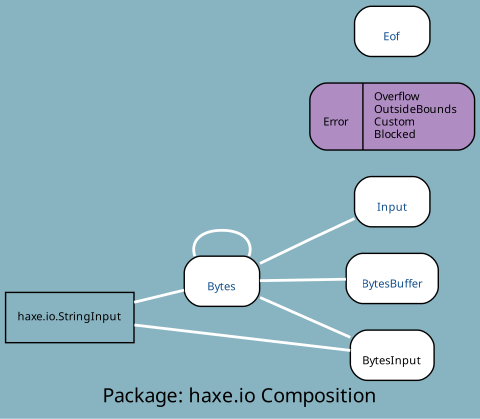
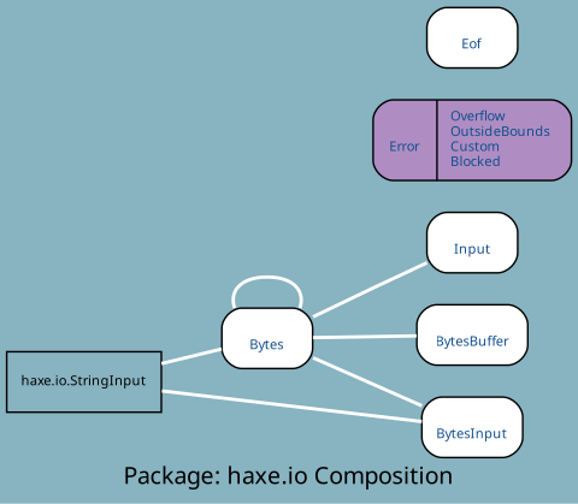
  digraph {
    bgcolor="#88B3C1"
    fontcolor=black
    fontname="DejaVu Sans Condenesed"
    fontsize=14
    label="Package: haxe.io Composition"
    rankdir=RL
    smoothing=avg_dist
    node [color=black fillcolor=white fontcolor="#104E8B" fontname="DejaVu Sans Condenesed" fontsize=8 shape=record style="rounded,filled"]
    edge [arrowhead=none arrowsize=1 arrowtail=diamond color=white fontcolor=black fontname="DejaVu Sans Condenesed" fontsize=8 style=bold]
    n1 [height=0.50 label="{\nBytes}" width=0.75]
    n2 [fontcolor=black height=0.50 label="haxe.io.StringInput" width=1.28 fillcolor="" style=""]
-   n3 [fillcolor="#af8dc3" fontcolor=black height=0.67 label="{\nError|Overflow\lOutsideBounds\lCustom\lBlocked\l}" width=1.64]
+   n3 [fillcolor="#af8dc3" height=0.67 label="{\nError|Overflow\lOutsideBounds\lCustom\lBlocked\l}" width=1.64]
    n4 [height=0.50 label="{\nEof}" width=0.75]
    n5 [height=0.50 label="{\nInput}" width=0.75]
-   n6 [fontcolor=black height=0.50 label="{\nBytesInput}" width=0.83]
+   n6 [height=0.50 label="{\nBytesInput}" width=0.83]
    n7 [height=0.50 label="{\nBytesBuffer}" width=0.92]
    n1 -> n1
    n1 -> n2
    n5 -> n1
    n6 -> n1
    n6 -> n2
    n7 -> n1
  }
